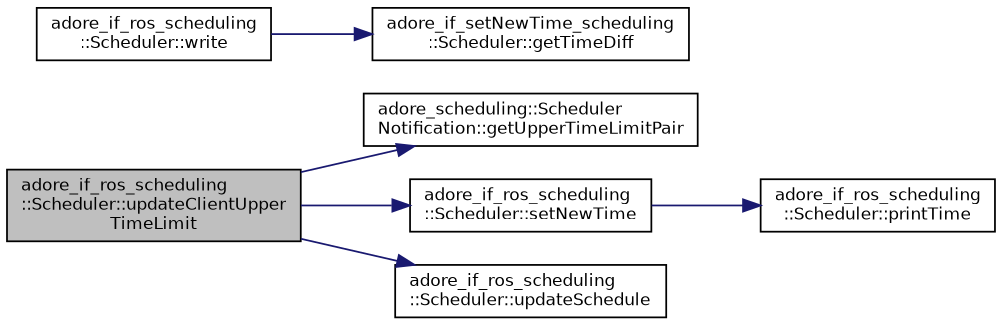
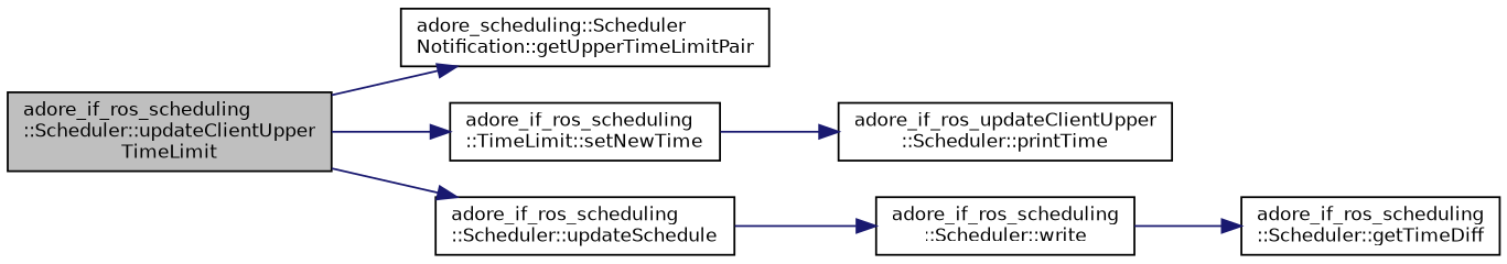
  digraph {
    rankdir=LR
    node [color=black fillcolor=white fontname=Helvetica fontsize=10 shape=record style=filled]
    edge [color=midnightblue fontname=Helvetica fontsize=10 labelfontname=Helvetica labelfontsize=10 style=solid]
    n1 [fillcolor=grey75 fontcolor=black height=0.2 label="adore_if_ros_scheduling\l::Scheduler::updateClientUpper\lTimeLimit" width=0.4]
    n2 [height=0.2 label="adore_scheduling::Scheduler\lNotification::getUpperTimeLimitPair" width=0.4]
-   n3 [height=0.2 label="adore_if_ros_scheduling\l::Scheduler::setNewTime" width=0.4]
+   n3 [height=0.2 label="adore_if_ros_scheduling\l::TimeLimit::setNewTime" width=0.4]
    n4 [height=0.2 label="adore_if_ros_scheduling\l::Scheduler::updateSchedule" width=0.4]
-   n5 [height=0.2 label="adore_if_ros_scheduling\l::Scheduler::printTime" width=0.4]
+   n5 [height=0.2 label="adore_if_ros_updateClientUpper\l::Scheduler::printTime" width=0.4]
    n6 [height=0.2 label="adore_if_ros_scheduling\l::Scheduler::write" width=0.4]
-   n7 [height=0.2 label="adore_if_setNewTime_scheduling\l::Scheduler::getTimeDiff" width=0.4]
+   n7 [height=0.2 label="adore_if_ros_scheduling\l::Scheduler::getTimeDiff" width=0.4]
    n1 -> n2
    n1 -> n3
    n1 -> n4
    n3 -> n5
+   n4 -> n6
    n6 -> n7
  }
